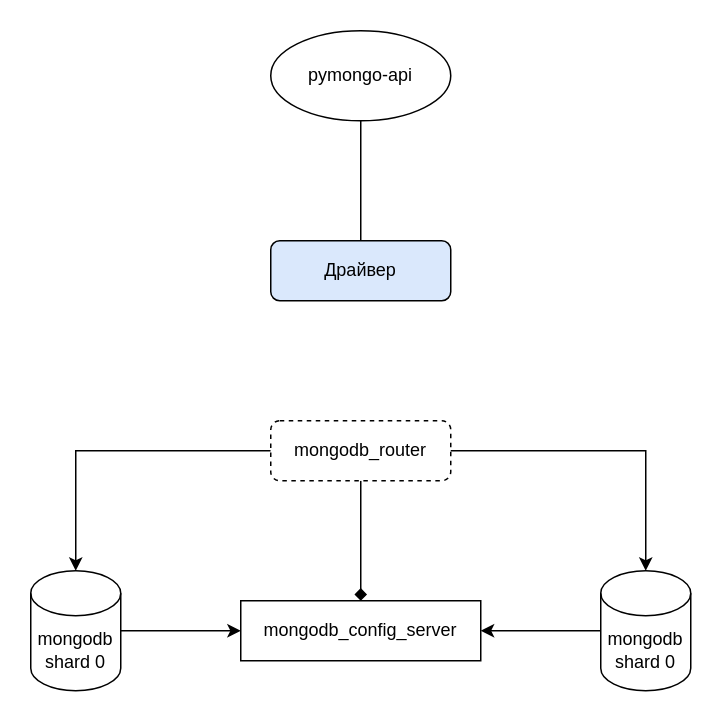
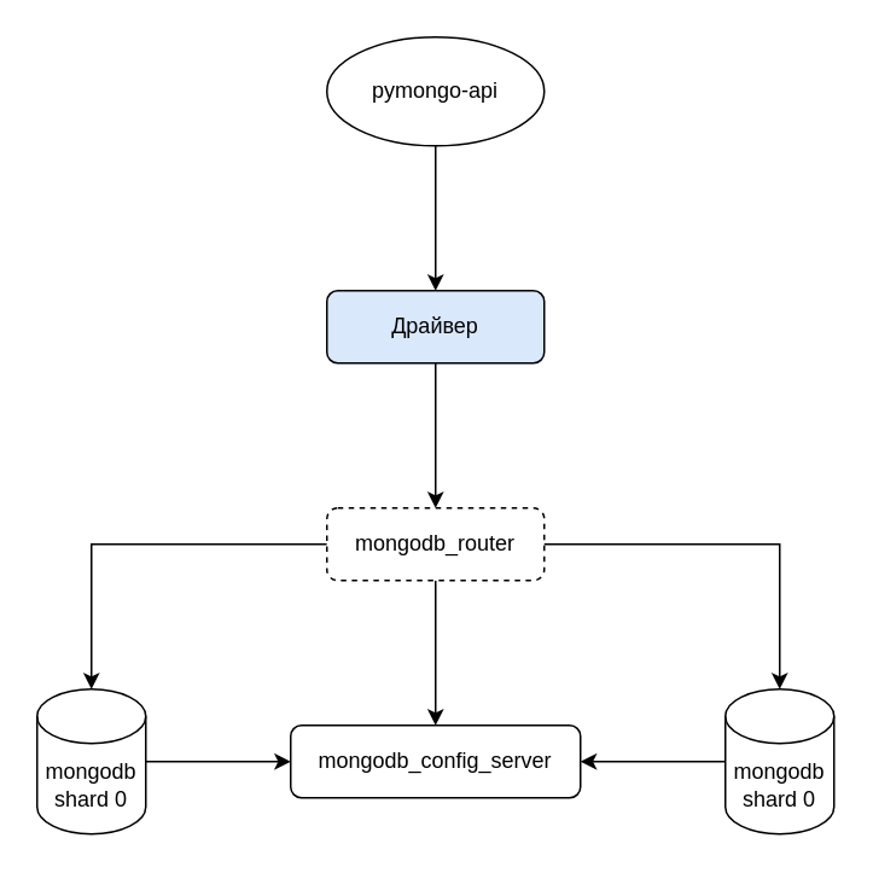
  <mxCell id="0" />
  <mxCell id="1" parent="0" />
- <mxCell id="2" style="edgeStyle=orthogonalEdgeStyle;rounded=0;orthogonalLoop=1;jettySize=auto;html=1;exitX=0.5;exitY=1;exitDx=0;exitDy=0;entryX=0.5;entryY=0;entryDx=0;entryDy=0;endArrow=none;" parent="1" source="3" target="9" edge="1"><mxGeometry relative="1" as="geometry" /></mxCell>
+ <mxCell id="2" style="edgeStyle=orthogonalEdgeStyle;rounded=0;orthogonalLoop=1;jettySize=auto;html=1;exitX=0.5;exitY=1;exitDx=0;exitDy=0;entryX=0.5;entryY=0;entryDx=0;entryDy=0;" parent="1" source="3" target="9" edge="1"><mxGeometry relative="1" as="geometry" /></mxCell>
  <mxCell id="3" value="pymongo-api" style="ellipse;whiteSpace=wrap;html=1;" parent="1" vertex="1"><mxGeometry x="180" y="20" width="120" height="60" as="geometry" /></mxCell>
  <mxCell id="4" style="edgeStyle=orthogonalEdgeStyle;rounded=0;orthogonalLoop=1;jettySize=auto;html=1;exitX=1;exitY=0.5;exitDx=0;exitDy=0;exitPerimeter=0;entryX=0;entryY=0.5;entryDx=0;entryDy=0;" parent="1" source="5" target="13" edge="1"><mxGeometry relative="1" as="geometry" /></mxCell>
  <mxCell id="5" value="mongodb shard 0" style="shape=cylinder3;whiteSpace=wrap;html=1;boundedLbl=1;backgroundOutline=1;size=15;" parent="1" vertex="1"><mxGeometry x="20" y="380" width="60" height="80" as="geometry" /></mxCell>
  <mxCell id="6" style="edgeStyle=orthogonalEdgeStyle;rounded=0;orthogonalLoop=1;jettySize=auto;html=1;exitX=0;exitY=0.5;exitDx=0;exitDy=0;exitPerimeter=0;entryX=1;entryY=0.5;entryDx=0;entryDy=0;" parent="1" source="7" target="13" edge="1"><mxGeometry relative="1" as="geometry" /></mxCell>
  <mxCell id="7" value="mongodb shard 0" style="shape=cylinder3;whiteSpace=wrap;html=1;boundedLbl=1;backgroundOutline=1;size=15;" parent="1" vertex="1"><mxGeometry x="400" y="380" width="60" height="80" as="geometry" /></mxCell>
+ <mxCell id="8" style="edgeStyle=orthogonalEdgeStyle;rounded=0;orthogonalLoop=1;jettySize=auto;html=1;exitX=0.5;exitY=1;exitDx=0;exitDy=0;entryX=0.5;entryY=0;entryDx=0;entryDy=0;" parent="1" source="9" target="12" edge="1"><mxGeometry relative="1" as="geometry" /></mxCell>
  <mxCell id="9" value="Драйвер" style="rounded=1;whiteSpace=wrap;html=1;fillColor=#dae8fc;" parent="1" vertex="1"><mxGeometry x="180" y="160" width="120" height="40" as="geometry" /></mxCell>
  <mxCell id="10" style="edgeStyle=orthogonalEdgeStyle;rounded=0;orthogonalLoop=1;jettySize=auto;html=1;exitX=0;exitY=0.5;exitDx=0;exitDy=0;" parent="1" source="12" target="5" edge="1"><mxGeometry relative="1" as="geometry" /></mxCell>
- <mxCell id="11" style="edgeStyle=orthogonalEdgeStyle;rounded=0;orthogonalLoop=1;jettySize=auto;html=1;exitX=0.5;exitY=1;exitDx=0;exitDy=0;entryX=0.5;entryY=0;entryDx=0;entryDy=0;endArrow=diamond;" parent="1" source="12" target="13" edge="1"><mxGeometry relative="1" as="geometry" /></mxCell>
+ <mxCell id="11" style="edgeStyle=orthogonalEdgeStyle;rounded=0;orthogonalLoop=1;jettySize=auto;html=1;exitX=0.5;exitY=1;exitDx=0;exitDy=0;entryX=0.5;entryY=0;entryDx=0;entryDy=0;" parent="1" source="12" target="13" edge="1"><mxGeometry relative="1" as="geometry" /></mxCell>
  <mxCell id="12" value="mongodb_router" style="rounded=1;whiteSpace=wrap;html=1;dashed=1;" parent="1" vertex="1"><mxGeometry x="180" y="280" width="120" height="40" as="geometry" /></mxCell>
- <mxCell id="13" value="mongodb_config_server" style="whiteSpace=wrap;html=1;rounded=0;" parent="1" vertex="1"><mxGeometry x="160" y="400" width="160" height="40" as="geometry" /></mxCell>
+ <mxCell id="13" value="mongodb_config_server" style="rounded=1;whiteSpace=wrap;html=1;" parent="1" vertex="1"><mxGeometry x="160" y="400" width="160" height="40" as="geometry" /></mxCell>
  <mxCell id="14" style="edgeStyle=orthogonalEdgeStyle;rounded=0;orthogonalLoop=1;jettySize=auto;html=1;exitX=1;exitY=0.5;exitDx=0;exitDy=0;entryX=0.5;entryY=0;entryDx=0;entryDy=0;entryPerimeter=0;" parent="1" source="12" target="7" edge="1"><mxGeometry relative="1" as="geometry" /></mxCell>
